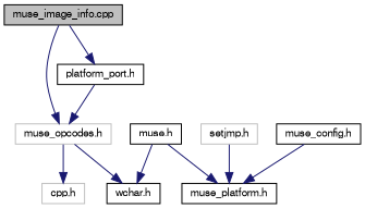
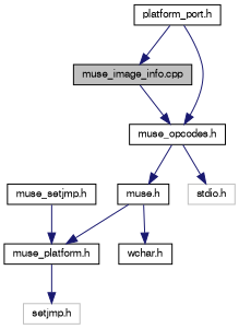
  digraph {
    node [color=black fillcolor=white fontname=FreeSans fontsize=10 shape=record style=filled]
    edge [color=midnightblue fontname=FreeSans fontsize=10 labelfontname=FreeSans labelfontsize=10 style=solid]
    n1 [fillcolor=grey75 fontcolor=black height=0.2 label="muse_image_info.cpp" width=0.4]
-   n2 [color=grey75 height=0.2 label="muse_opcodes.h" width=0.4]
+   n2 [height=0.2 label="muse_opcodes.h" width=0.4]
    n3 [height=0.2 label="platform_port.h" width=0.4]
    n4 [height=0.2 label="muse.h" width=0.4]
-   n5 [color=grey75 height=0.2 label="cpp.h" width=0.4]
+   n5 [color=grey75 height=0.2 label="stdio.h" width=0.4]
    n6 [height=0.2 label="wchar.h" width=0.4]
    n7 [height=0.2 label="muse_platform.h" width=0.4]
    n8 [color=grey75 height=0.2 label="setjmp.h" width=0.4]
-   n9 [height=0.2 label="muse_config.h" width=0.4]
+   n9 [height=0.2 label="muse_setjmp.h" width=0.4]
    n1 -> n2
-   n1 -> n3
-   n2 -> n6
+   n3 -> n1
+   n2 -> n4
    n2 -> n5
    n3 -> n2
    n4 -> n6
    n4 -> n7
-   n8 -> n7
+   n7 -> n8
    n9 -> n7
  }
